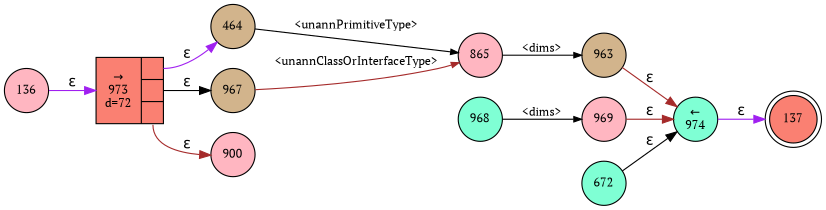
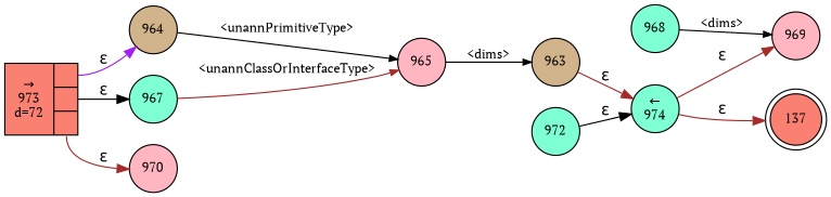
  digraph {
    fontname="PT Serif"
    rankdir=LR
    node [fillcolor=lightpink fixedsize=true fontname="PT Serif" fontsize=11 shape=circle style=filled peripheries=1]
    edge [color=black fontname="PT Serif"]
    n1 [fillcolor=salmon label=137 shape=doublecircle width=.6 peripheries=""]
-   n2 [fillcolor=tan label=464 width=.55]
-   n3 [label=865 width=.55]
+   n2 [fillcolor=tan label=964 width=.55]
+   n3 [label=965 width=.55]
    n4 [fillcolor=tan label=963 width=.55]
    n5 [fillcolor=aquamarine label="&larr;\n974" width=.55]
-   n6 [fillcolor=tan label=967 width=.55]
+   n6 [fillcolor=aquamarine label=967 width=.55]
    n7 [fillcolor=aquamarine label=968 width=.55]
    n8 [label=969 width=.55]
-   n9 [label=136 width=.55]
    n10 [fillcolor=salmon fixedsize=false label="{&rarr;\n973\nd=72|{<p0>|<p1>|<p2>}}" shape=record]
-   n11 [label=900 width=.55]
-   n12 [fillcolor=aquamarine label=672 width=.55]
+   n11 [label=970 width=.55]
+   n12 [fillcolor=aquamarine label=972 width=.55]
    n2 -> n3 [arrowhead=normal arrowsize=.7 fontsize=11 label="<unannPrimitiveType>"]
    n3 -> n4 [arrowhead=normal arrowsize=.7 fontsize=11 label="<dims>"]
    n4 -> n5 [color=brown label="&epsilon;"]
-   n5 -> n1 [color=purple label="&epsilon;"]
+   n5 -> n1 [color=brown label="&epsilon;"]
    n6 -> n3 [arrowhead=normal arrowsize=.7 color=brown fontsize=11 label="<unannClassOrInterfaceType>"]
    n7 -> n8 [arrowhead=normal arrowsize=.7 fontsize=11 label="<dims>"]
-   n8 -> n5 [color=brown label="&epsilon;"]
-   n9 -> n10 [color=purple label="&epsilon;"]
+   n5 -> n8 [color=brown label="&epsilon;"]
    n10 -> n2 [color=purple label="&epsilon;" tailport=p0]
    n10 -> n6 [label="&epsilon;" tailport=p1]
    n10 -> n11 [color=brown label="&epsilon;" tailport=p2]
    n12 -> n5 [label="&epsilon;"]
  }
